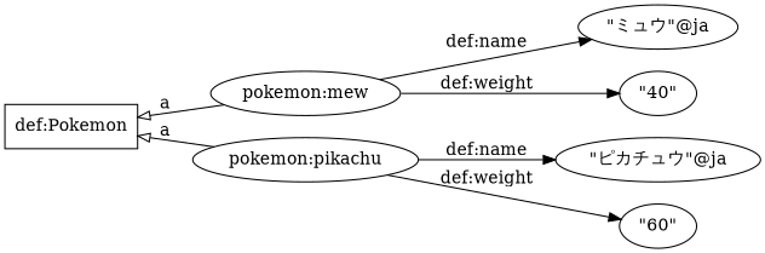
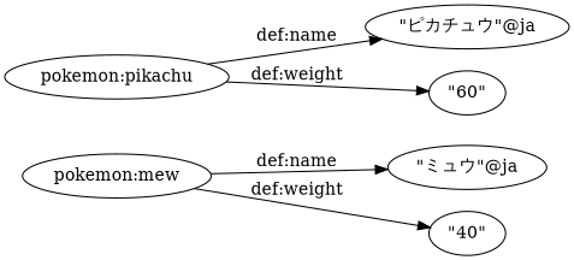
  digraph {
    rankdir=LR
    n1 [label=<pokemon:mew>]
    n2 [label=<pokemon:pikachu>]
    n3 [label=<"ミュウ"@ja>]
    n4 [label=<"40">]
    n5 [label=<"ピカチュウ"@ja>]
    n6 [label=<"60">]
-   n7 [label=<def:Pokemon> shape=rect]
    subgraph sub_1 {
      rank=same
      n1
      n2
    }
    n1 -> n3 [label="def:name"]
    n1 -> n4 [label="def:weight"]
    n2 -> n5 [label="def:name"]
    n2 -> n6 [label="def:weight"]
-   n7 -> n1 [arrowtail=onormal dir=back label=<a>]
-   n7 -> n2 [arrowtail=onormal dir=back label=<a>]
  }
